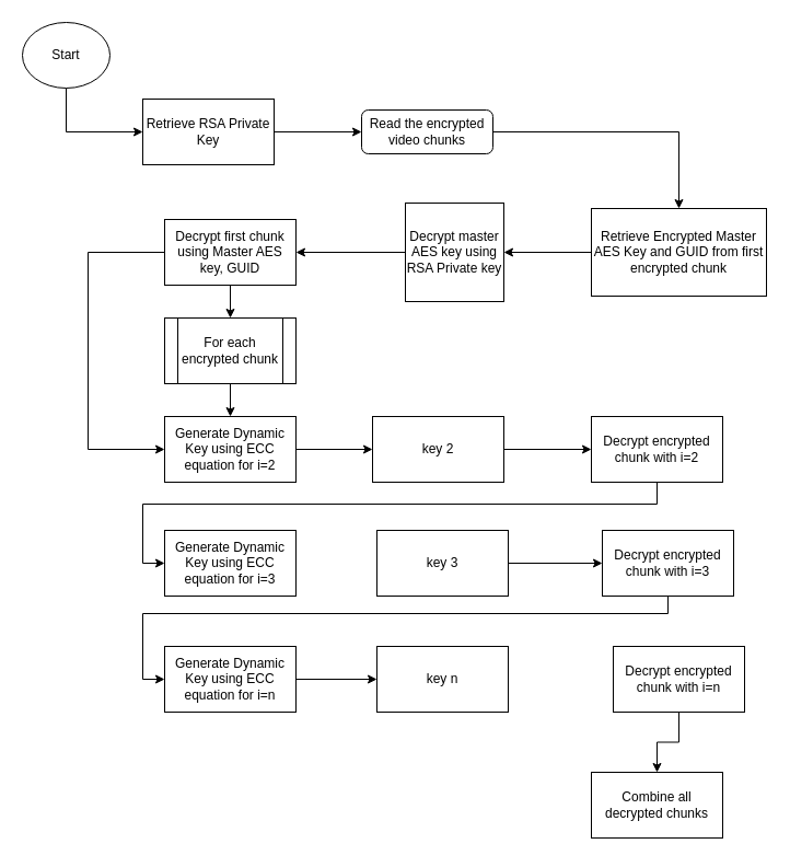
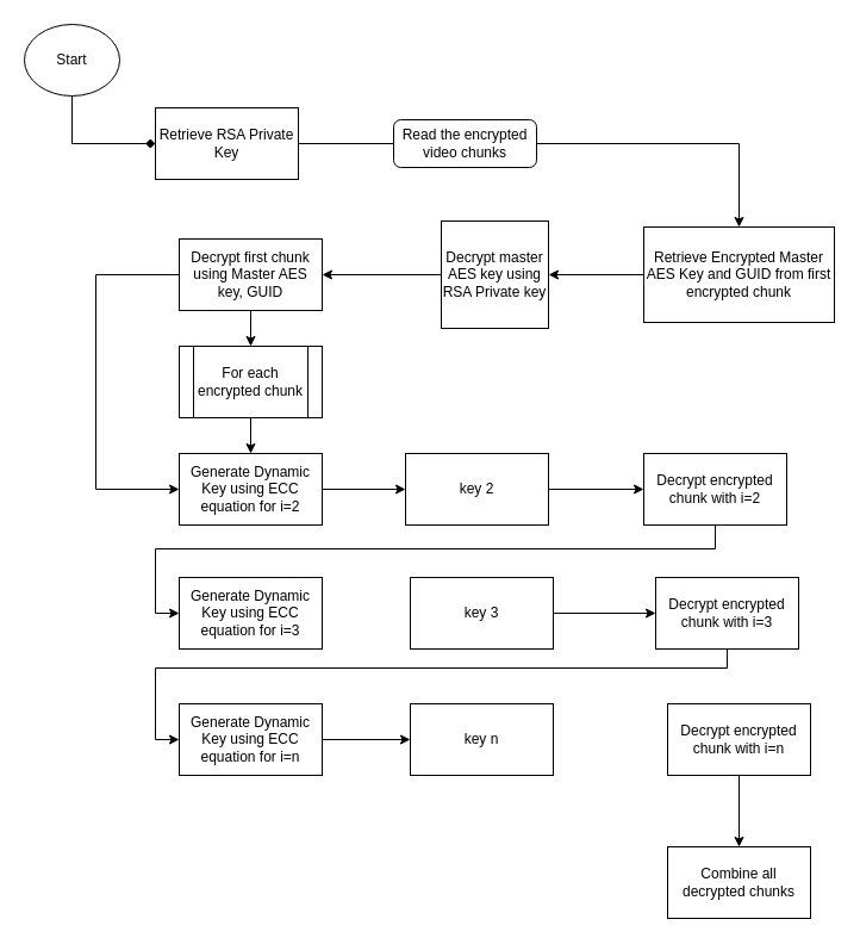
  <mxCell id="0" />
  <mxCell id="1" parent="0" />
  <mxCell id="2" style="edgeStyle=orthogonalEdgeStyle;rounded=0;orthogonalLoop=1;jettySize=auto;html=1;entryX=0.5;entryY=0;entryDx=0;entryDy=0;" edge="1" parent="1" source="3" target="7"><mxGeometry relative="1" as="geometry" /></mxCell>
  <mxCell id="3" value="Read the encrypted video chunks" style="rounded=1;whiteSpace=wrap;html=1;fontSize=12;glass=0;strokeWidth=1;shadow=0;" parent="1" vertex="1"><mxGeometry x="330" y="100" width="120" height="40" as="geometry" /></mxCell>
- <mxCell id="4" style="edgeStyle=orthogonalEdgeStyle;rounded=0;orthogonalLoop=1;jettySize=auto;html=1;exitX=0.5;exitY=1;exitDx=0;exitDy=0;entryX=0;entryY=0.5;entryDx=0;entryDy=0;" edge="1" parent="1" source="5" target="9"><mxGeometry relative="1" as="geometry" /></mxCell>
+ <mxCell id="4" style="edgeStyle=orthogonalEdgeStyle;rounded=0;orthogonalLoop=1;jettySize=auto;html=1;exitX=0.5;exitY=1;exitDx=0;exitDy=0;entryX=0;entryY=0.5;entryDx=0;entryDy=0;endArrow=diamond;" edge="1" parent="1" source="5" target="9"><mxGeometry relative="1" as="geometry" /></mxCell>
  <mxCell id="5" value="Start" style="ellipse;whiteSpace=wrap;html=1;" vertex="1" parent="1"><mxGeometry x="20" y="20" width="80" height="60" as="geometry" /></mxCell>
  <mxCell id="6" style="edgeStyle=orthogonalEdgeStyle;rounded=0;orthogonalLoop=1;jettySize=auto;html=1;" edge="1" parent="1" source="7" target="11"><mxGeometry relative="1" as="geometry" /></mxCell>
  <mxCell id="7" value="Retrieve Encrypted Master AES Key and GUID from first encrypted chunk" style="rounded=0;whiteSpace=wrap;html=1;" vertex="1" parent="1"><mxGeometry x="540" y="190" width="160" height="80" as="geometry" /></mxCell>
- <mxCell id="8" style="edgeStyle=orthogonalEdgeStyle;rounded=0;orthogonalLoop=1;jettySize=auto;html=1;exitX=1;exitY=0.5;exitDx=0;exitDy=0;" edge="1" parent="1" source="9" target="3"><mxGeometry relative="1" as="geometry" /></mxCell>
+ <mxCell id="8" style="edgeStyle=orthogonalEdgeStyle;rounded=0;orthogonalLoop=1;jettySize=auto;html=1;exitX=1;exitY=0.5;exitDx=0;exitDy=0;endArrow=none;" edge="1" parent="1" source="9" target="3"><mxGeometry relative="1" as="geometry" /></mxCell>
  <mxCell id="9" value="Retrieve RSA Private Key" style="rounded=0;whiteSpace=wrap;html=1;" vertex="1" parent="1"><mxGeometry x="130" y="90" width="120" height="60" as="geometry" /></mxCell>
  <mxCell id="10" style="edgeStyle=orthogonalEdgeStyle;rounded=0;orthogonalLoop=1;jettySize=auto;html=1;entryX=1;entryY=0.5;entryDx=0;entryDy=0;" edge="1" parent="1" source="11" target="20"><mxGeometry relative="1" as="geometry" /></mxCell>
  <mxCell id="11" value="Decrypt master AES key using RSA Private key" style="whiteSpace=wrap;html=1;aspect=fixed;" vertex="1" parent="1"><mxGeometry x="370" y="185" width="90" height="90" as="geometry" /></mxCell>
  <mxCell id="12" style="edgeStyle=orthogonalEdgeStyle;rounded=0;orthogonalLoop=1;jettySize=auto;html=1;" edge="1" parent="1" source="13" target="15"><mxGeometry relative="1" as="geometry" /></mxCell>
  <mxCell id="13" value="Generate Dynamic Key using ECC equation for i=2" style="rounded=0;whiteSpace=wrap;html=1;" vertex="1" parent="1"><mxGeometry x="150" y="380" width="120" height="60" as="geometry" /></mxCell>
  <mxCell id="14" value="" style="edgeStyle=orthogonalEdgeStyle;rounded=0;orthogonalLoop=1;jettySize=auto;html=1;" edge="1" parent="1" source="15" target="28"><mxGeometry relative="1" as="geometry" /></mxCell>
  <mxCell id="15" value="key 2" style="rounded=0;whiteSpace=wrap;html=1;" vertex="1" parent="1"><mxGeometry x="340" y="380" width="120" height="60" as="geometry" /></mxCell>
  <mxCell id="16" style="edgeStyle=orthogonalEdgeStyle;rounded=0;orthogonalLoop=1;jettySize=auto;html=1;" edge="1" parent="1" source="17" target="13"><mxGeometry relative="1" as="geometry" /></mxCell>
  <mxCell id="17" value="For each encrypted chunk" style="shape=process;whiteSpace=wrap;html=1;backgroundOutline=1;" vertex="1" parent="1"><mxGeometry x="150" y="290" width="120" height="60" as="geometry" /></mxCell>
  <mxCell id="18" style="edgeStyle=orthogonalEdgeStyle;rounded=0;orthogonalLoop=1;jettySize=auto;html=1;entryX=0;entryY=0.5;entryDx=0;entryDy=0;" edge="1" parent="1" source="20" target="13"><mxGeometry relative="1" as="geometry"><Array as="points"><mxPoint x="80" y="230" /><mxPoint x="80" y="410" /></Array></mxGeometry></mxCell>
  <mxCell id="19" style="edgeStyle=orthogonalEdgeStyle;rounded=0;orthogonalLoop=1;jettySize=auto;html=1;entryX=0.5;entryY=0;entryDx=0;entryDy=0;" edge="1" parent="1" source="20" target="17"><mxGeometry relative="1" as="geometry" /></mxCell>
  <mxCell id="20" value="Decrypt first chunk using Master AES key, GUID" style="rounded=0;whiteSpace=wrap;html=1;" vertex="1" parent="1"><mxGeometry x="150" y="200" width="120" height="60" as="geometry" /></mxCell>
  <mxCell id="21" value="Generate Dynamic Key using ECC equation for i=3" style="rounded=0;whiteSpace=wrap;html=1;" vertex="1" parent="1"><mxGeometry x="150" y="484" width="120" height="60" as="geometry" /></mxCell>
  <mxCell id="22" style="edgeStyle=orthogonalEdgeStyle;rounded=0;orthogonalLoop=1;jettySize=auto;html=1;entryX=0;entryY=0.5;entryDx=0;entryDy=0;" edge="1" parent="1" source="23" target="30"><mxGeometry relative="1" as="geometry" /></mxCell>
  <mxCell id="23" value="key 3" style="rounded=0;whiteSpace=wrap;html=1;" vertex="1" parent="1"><mxGeometry x="344" y="484" width="120" height="60" as="geometry" /></mxCell>
  <mxCell id="24" style="edgeStyle=orthogonalEdgeStyle;rounded=0;orthogonalLoop=1;jettySize=auto;html=1;" edge="1" parent="1" source="25" target="26"><mxGeometry relative="1" as="geometry" /></mxCell>
  <mxCell id="25" value="Generate Dynamic Key using ECC equation for i=n" style="rounded=0;whiteSpace=wrap;html=1;" vertex="1" parent="1"><mxGeometry x="150" y="590" width="120" height="60" as="geometry" /></mxCell>
  <mxCell id="26" value="key n" style="rounded=0;whiteSpace=wrap;html=1;" vertex="1" parent="1"><mxGeometry x="344" y="590" width="120" height="60" as="geometry" /></mxCell>
  <mxCell id="27" style="edgeStyle=orthogonalEdgeStyle;rounded=0;orthogonalLoop=1;jettySize=auto;html=1;entryX=0;entryY=0.5;entryDx=0;entryDy=0;" edge="1" parent="1" source="28" target="21"><mxGeometry relative="1" as="geometry"><Array as="points"><mxPoint x="600" y="460" /><mxPoint x="130" y="460" /><mxPoint x="130" y="514" /></Array></mxGeometry></mxCell>
  <mxCell id="28" value="Decrypt encrypted chunk with i=2" style="rounded=0;whiteSpace=wrap;html=1;" vertex="1" parent="1"><mxGeometry x="540" y="380" width="120" height="60" as="geometry" /></mxCell>
  <mxCell id="29" style="edgeStyle=orthogonalEdgeStyle;rounded=0;orthogonalLoop=1;jettySize=auto;html=1;entryX=0;entryY=0.5;entryDx=0;entryDy=0;" edge="1" parent="1" source="30" target="25"><mxGeometry relative="1" as="geometry"><Array as="points"><mxPoint x="610" y="560" /><mxPoint x="130" y="560" /><mxPoint x="130" y="620" /></Array></mxGeometry></mxCell>
  <mxCell id="30" value="Decrypt encrypted chunk with i=3" style="rounded=0;whiteSpace=wrap;html=1;" vertex="1" parent="1"><mxGeometry x="550" y="484" width="120" height="60" as="geometry" /></mxCell>
  <mxCell id="31" value="" style="edgeStyle=orthogonalEdgeStyle;rounded=0;orthogonalLoop=1;jettySize=auto;html=1;" edge="1" parent="1" source="32" target="33"><mxGeometry relative="1" as="geometry" /></mxCell>
  <mxCell id="32" value="Decrypt encrypted chunk with i=n" style="rounded=0;whiteSpace=wrap;html=1;" vertex="1" parent="1"><mxGeometry x="560" y="590" width="120" height="60" as="geometry" /></mxCell>
- <mxCell id="33" value="Combine all decrypted chunks" style="rounded=0;whiteSpace=wrap;html=1;" vertex="1" parent="1"><mxGeometry x="540" y="705" width="120" height="60" as="geometry" /></mxCell>
+ <mxCell id="33" value="Combine all decrypted chunks" style="rounded=0;whiteSpace=wrap;html=1;" vertex="1" parent="1"><mxGeometry x="560" y="710" width="120" height="60" as="geometry" /></mxCell>
